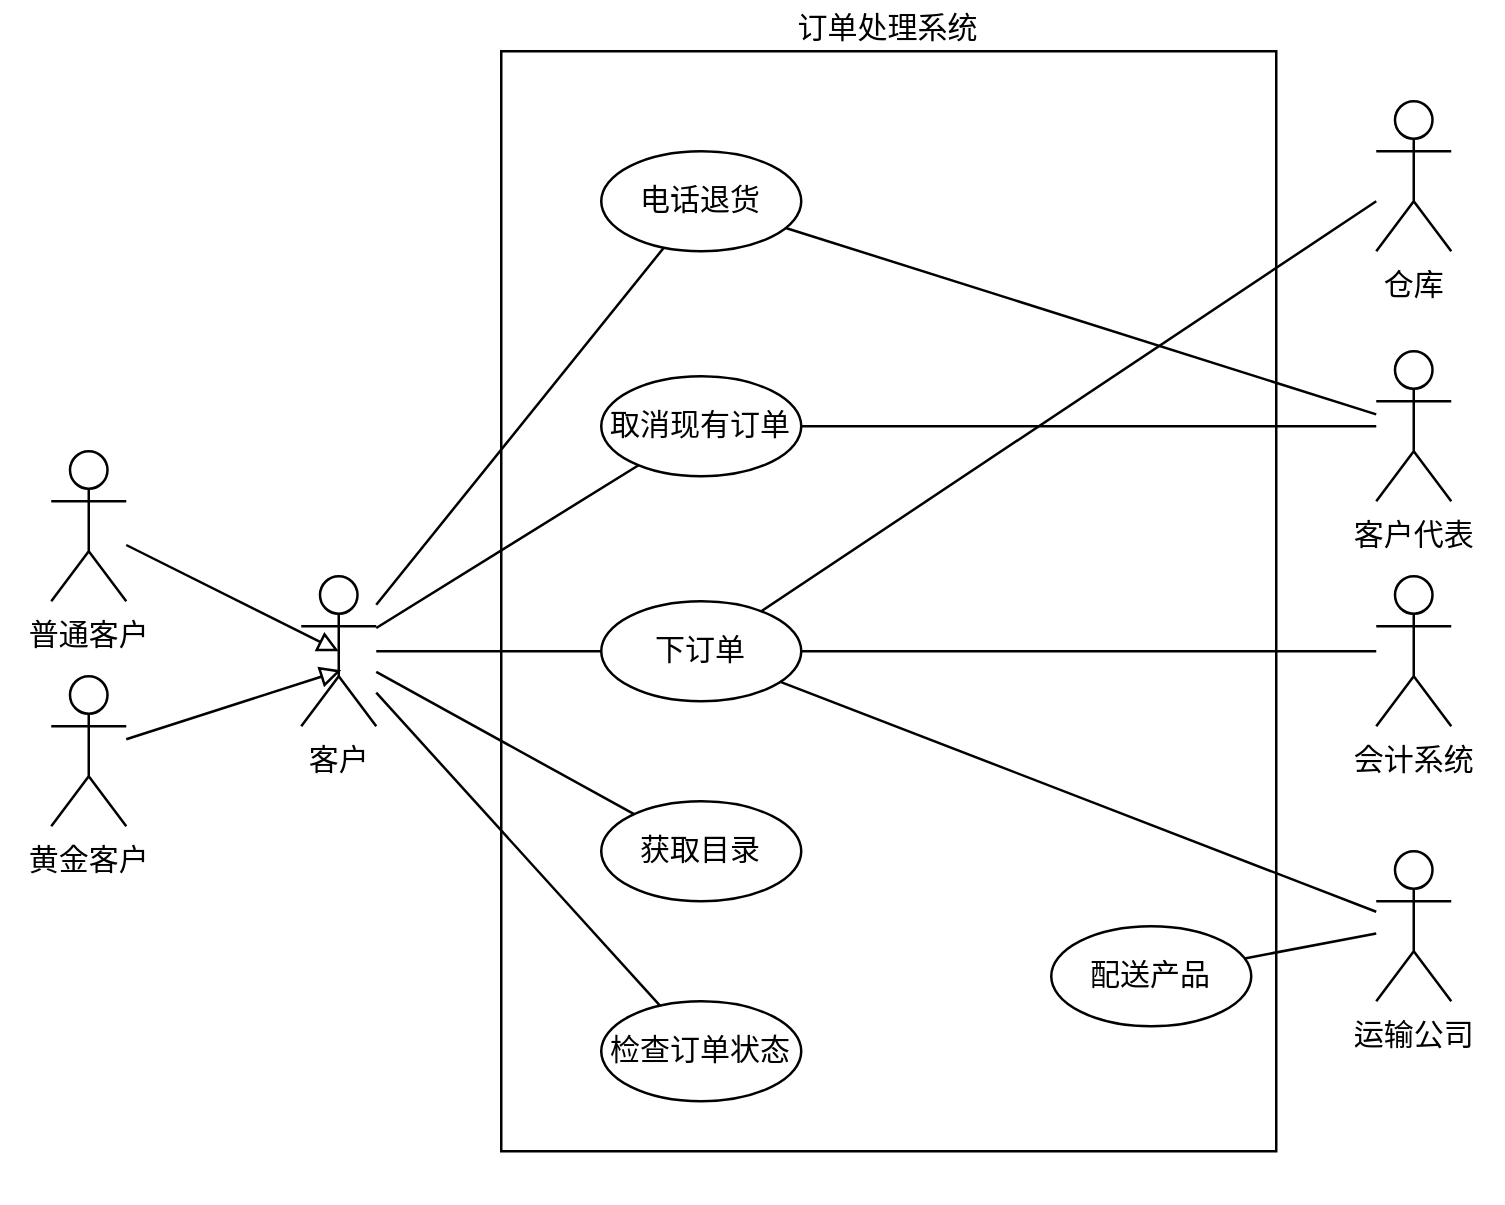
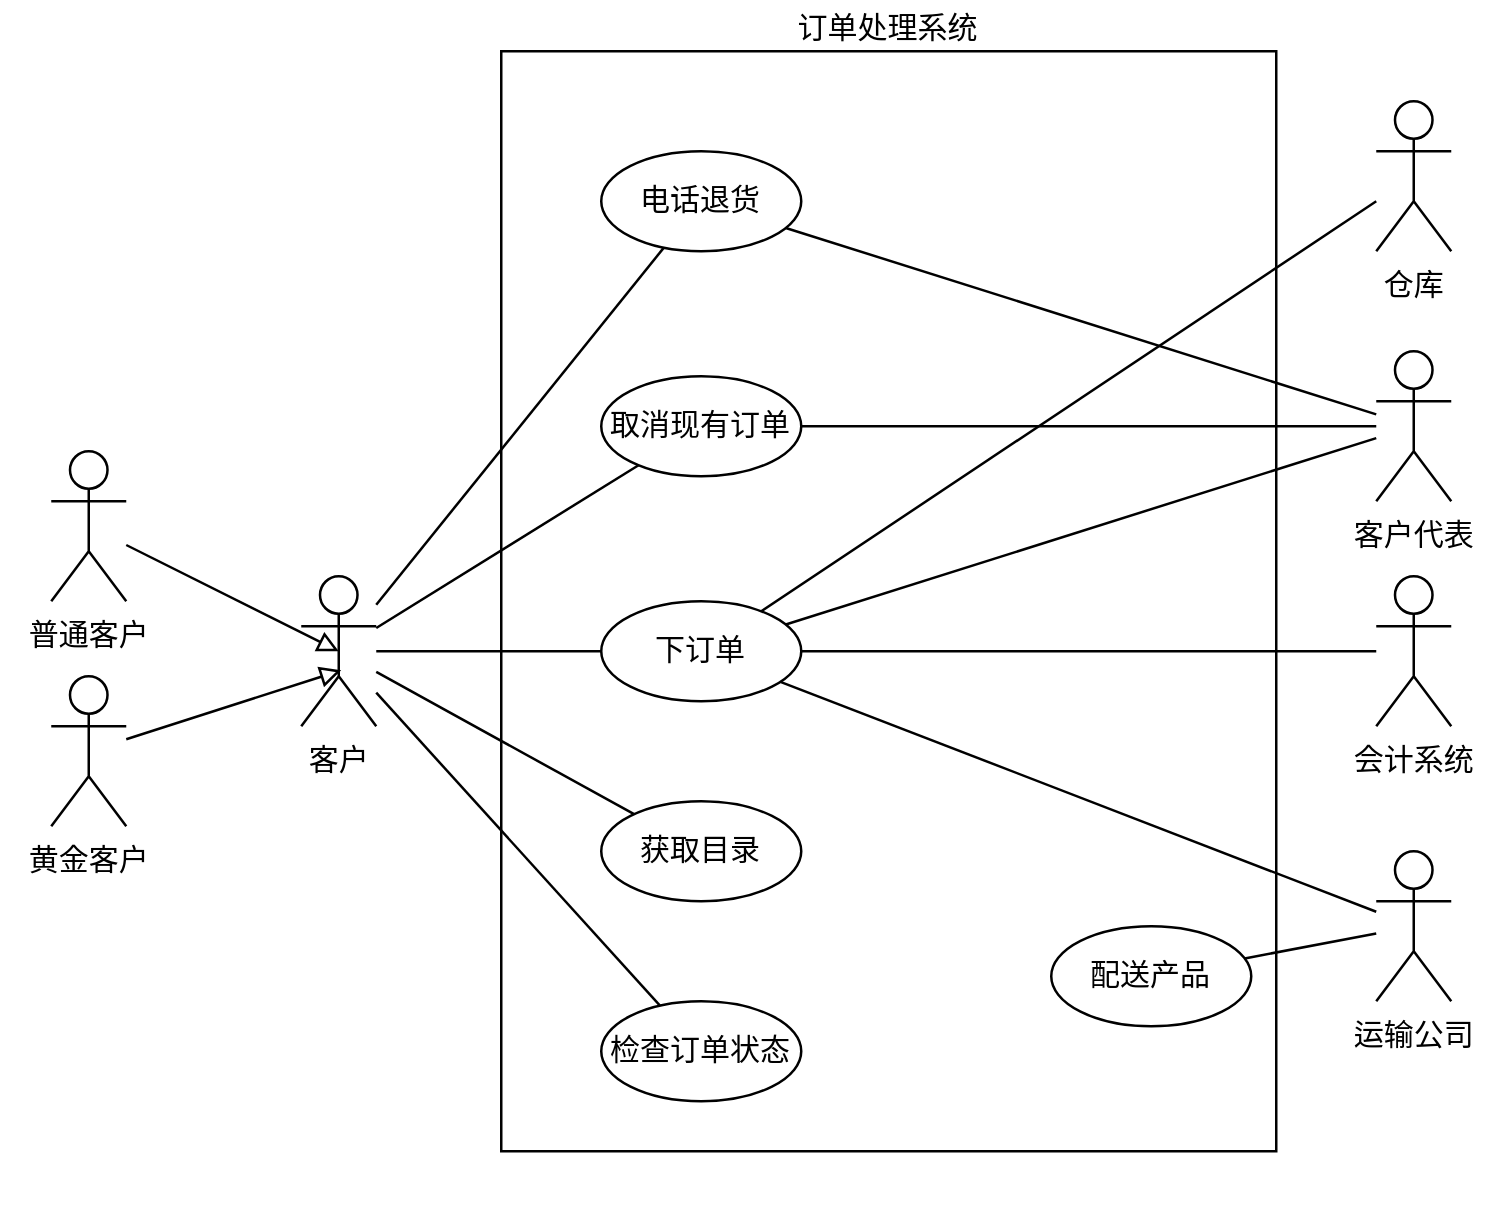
  <mxCell id="0" />
  <mxCell id="1" parent="0" />
  <mxCell id="2" value="订单处理系统" style="rounded=0;whiteSpace=wrap;html=1;labelPosition=center;verticalLabelPosition=top;align=center;verticalAlign=bottom;" vertex="1" parent="1"><mxGeometry x="200" y="20" width="310" height="440" as="geometry" /></mxCell>
  <mxCell id="3" style="rounded=0;orthogonalLoop=1;jettySize=auto;html=1;endArrow=none;endFill=0;" edge="1" parent="1" source="8" target="20"><mxGeometry relative="1" as="geometry" /></mxCell>
  <mxCell id="4" style="rounded=0;orthogonalLoop=1;jettySize=auto;html=1;strokeColor=default;align=center;verticalAlign=middle;fontFamily=Helvetica;fontSize=11;fontColor=default;labelBackgroundColor=default;endArrow=none;endFill=0;" edge="1" parent="1" source="8" target="21"><mxGeometry relative="1" as="geometry" /></mxCell>
  <mxCell id="5" style="rounded=0;orthogonalLoop=1;jettySize=auto;html=1;strokeColor=default;align=center;verticalAlign=middle;fontFamily=Helvetica;fontSize=11;fontColor=default;labelBackgroundColor=default;endArrow=none;endFill=0;" edge="1" parent="1" source="8" target="22"><mxGeometry relative="1" as="geometry" /></mxCell>
  <mxCell id="6" style="rounded=0;orthogonalLoop=1;jettySize=auto;html=1;endArrow=none;endFill=0;" edge="1" parent="1" source="8" target="24"><mxGeometry relative="1" as="geometry" /></mxCell>
  <mxCell id="7" style="rounded=0;orthogonalLoop=1;jettySize=auto;html=1;endArrow=none;endFill=0;" edge="1" parent="1" source="8" target="23"><mxGeometry relative="1" as="geometry" /></mxCell>
  <mxCell id="8" value="客户" style="shape=umlActor;verticalLabelPosition=bottom;verticalAlign=top;html=1;" vertex="1" parent="1"><mxGeometry x="120" y="230" width="30" height="60" as="geometry" /></mxCell>
  <mxCell id="9" style="rounded=0;orthogonalLoop=1;jettySize=auto;html=1;endArrow=none;endFill=0;" edge="1" parent="1" source="10" target="20"><mxGeometry relative="1" as="geometry" /></mxCell>
  <mxCell id="10" value="仓库" style="shape=umlActor;verticalLabelPosition=bottom;verticalAlign=top;html=1;" vertex="1" parent="1"><mxGeometry x="550" y="40" width="30" height="60" as="geometry" /></mxCell>
+ <mxCell id="11" style="rounded=0;orthogonalLoop=1;jettySize=auto;html=1;endArrow=none;endFill=0;" edge="1" parent="1" source="14" target="20"><mxGeometry relative="1" as="geometry" /></mxCell>
  <mxCell id="12" style="rounded=0;orthogonalLoop=1;jettySize=auto;html=1;endArrow=none;endFill=0;" edge="1" parent="1" source="14" target="23"><mxGeometry relative="1" as="geometry" /></mxCell>
  <mxCell id="13" style="rounded=0;orthogonalLoop=1;jettySize=auto;html=1;endArrow=none;endFill=0;" edge="1" parent="1" source="14" target="22"><mxGeometry relative="1" as="geometry" /></mxCell>
  <mxCell id="14" value="客户代表" style="shape=umlActor;verticalLabelPosition=bottom;verticalAlign=top;html=1;" vertex="1" parent="1"><mxGeometry x="550" y="140" width="30" height="60" as="geometry" /></mxCell>
  <mxCell id="15" style="rounded=0;orthogonalLoop=1;jettySize=auto;html=1;endArrow=none;endFill=0;" edge="1" parent="1" source="16" target="20"><mxGeometry relative="1" as="geometry" /></mxCell>
  <mxCell id="16" value="会计系统" style="shape=umlActor;verticalLabelPosition=bottom;verticalAlign=top;html=1;" vertex="1" parent="1"><mxGeometry x="550" y="230" width="30" height="60" as="geometry" /></mxCell>
  <mxCell id="17" style="rounded=0;orthogonalLoop=1;jettySize=auto;html=1;endArrow=none;endFill=0;" edge="1" parent="1" source="19" target="25"><mxGeometry relative="1" as="geometry" /></mxCell>
  <mxCell id="18" style="rounded=0;orthogonalLoop=1;jettySize=auto;html=1;endArrow=none;endFill=0;" edge="1" parent="1" source="19" target="20"><mxGeometry relative="1" as="geometry" /></mxCell>
  <mxCell id="19" value="运输公司" style="shape=umlActor;verticalLabelPosition=bottom;verticalAlign=top;html=1;" vertex="1" parent="1"><mxGeometry x="550" y="340" width="30" height="60" as="geometry" /></mxCell>
  <mxCell id="20" value="下订单" style="ellipse;whiteSpace=wrap;html=1;" vertex="1" parent="1"><mxGeometry x="240" y="240" width="80" height="40" as="geometry" /></mxCell>
  <mxCell id="21" value="检查订单状态" style="ellipse;whiteSpace=wrap;html=1;" vertex="1" parent="1"><mxGeometry x="240" y="400" width="80" height="40" as="geometry" /></mxCell>
  <mxCell id="22" value="取消现有订单" style="ellipse;whiteSpace=wrap;html=1;" vertex="1" parent="1"><mxGeometry x="240" y="150" width="80" height="40" as="geometry" /></mxCell>
  <mxCell id="23" value="电话退货" style="ellipse;whiteSpace=wrap;html=1;" vertex="1" parent="1"><mxGeometry x="240" y="60" width="80" height="40" as="geometry" /></mxCell>
  <mxCell id="24" value="获取目录" style="ellipse;whiteSpace=wrap;html=1;" vertex="1" parent="1"><mxGeometry x="240" y="320" width="80" height="40" as="geometry" /></mxCell>
  <mxCell id="25" value="配送产品" style="ellipse;whiteSpace=wrap;html=1;" vertex="1" parent="1"><mxGeometry x="420" y="370" width="80" height="40" as="geometry" /></mxCell>
  <mxCell id="26" value="普通客户" style="shape=umlActor;verticalLabelPosition=bottom;verticalAlign=top;html=1;" vertex="1" parent="1"><mxGeometry x="20" y="180" width="30" height="60" as="geometry" /></mxCell>
  <mxCell id="27" value="黄金客户" style="shape=umlActor;verticalLabelPosition=bottom;verticalAlign=top;html=1;" vertex="1" parent="1"><mxGeometry x="20" y="270" width="30" height="60" as="geometry" /></mxCell>
  <mxCell id="28" style="rounded=0;orthogonalLoop=1;jettySize=auto;html=1;entryX=0.5;entryY=0.5;entryDx=0;entryDy=0;entryPerimeter=0;endArrow=block;endFill=0;" edge="1" parent="1" source="26" target="8"><mxGeometry relative="1" as="geometry" /></mxCell>
  <mxCell id="29" style="rounded=0;orthogonalLoop=1;jettySize=auto;html=1;entryX=0.533;entryY=0.627;entryDx=0;entryDy=0;entryPerimeter=0;endArrow=block;endFill=0;" edge="1" parent="1" source="27" target="8"><mxGeometry relative="1" as="geometry" /></mxCell>
